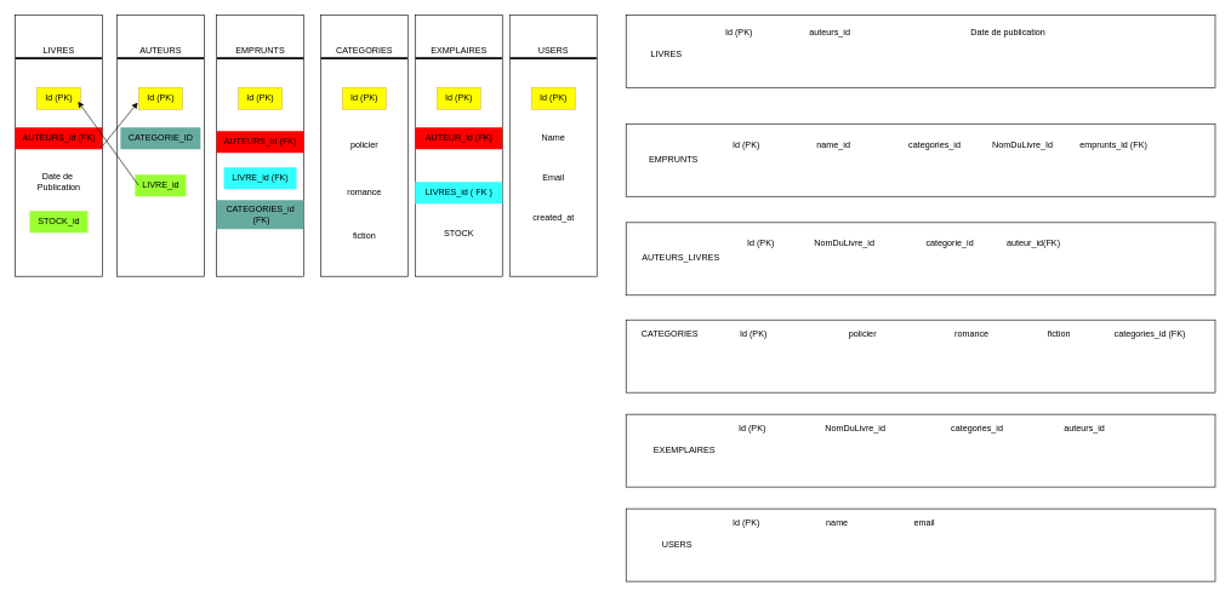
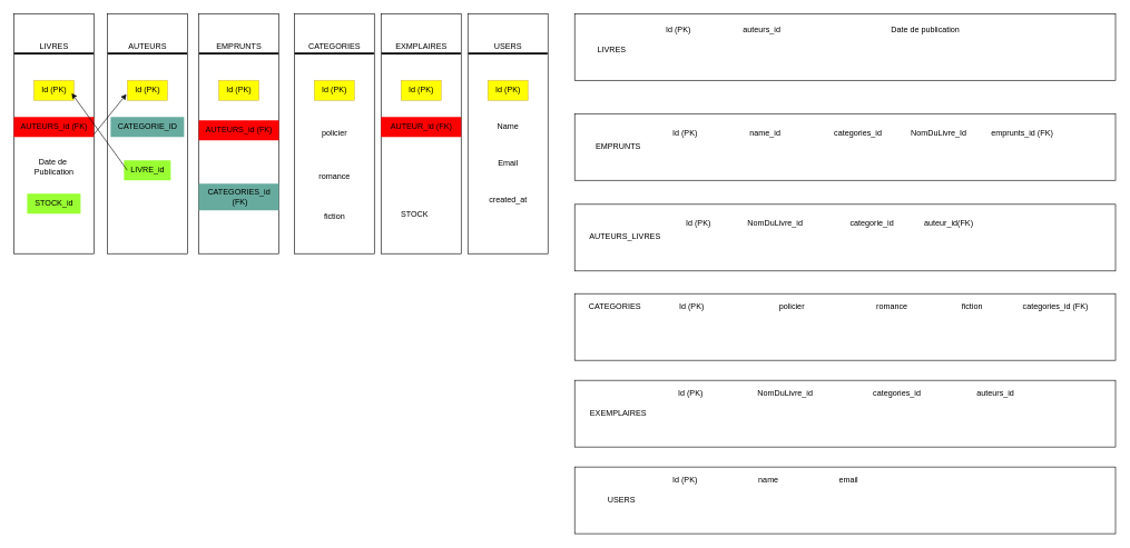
  <mxCell id="0" />
  <mxCell id="1" parent="0" />
  <mxCell id="2" value="" style="rounded=0;whiteSpace=wrap;html=1;" parent="1" vertex="1"><mxGeometry x="860" y="20" width="810" height="100" as="geometry" /></mxCell>
  <mxCell id="3" value="EMPRUNTS" style="text;html=1;align=center;verticalAlign=middle;resizable=0;points=[];autosize=1;strokeColor=none;fillColor=none;" parent="1" vertex="1"><mxGeometry x="890" y="205" width="90" height="30" as="geometry" /></mxCell>
  <mxCell id="4" value="auteurs_id" style="text;html=1;align=center;verticalAlign=middle;resizable=0;points=[];autosize=1;strokeColor=none;fillColor=none;" parent="1" vertex="1"><mxGeometry x="1100" y="30" width="80" height="30" as="geometry" /></mxCell>
  <mxCell id="5" value="Date de publication" style="text;html=1;align=center;verticalAlign=middle;resizable=0;points=[];autosize=1;strokeColor=none;fillColor=none;" parent="1" vertex="1"><mxGeometry x="1320" y="30" width="130" height="30" as="geometry" /></mxCell>
  <mxCell id="6" value="Id (PK)" style="text;html=1;align=center;verticalAlign=middle;resizable=0;points=[];autosize=1;strokeColor=none;fillColor=none;" parent="1" vertex="1"><mxGeometry x="985" y="30" width="60" height="30" as="geometry" /></mxCell>
  <mxCell id="7" value="LIVRES" style="text;html=1;align=center;verticalAlign=middle;resizable=0;points=[];autosize=1;strokeColor=none;fillColor=none;" parent="1" vertex="1"><mxGeometry x="880" y="60" width="70" height="30" as="geometry" /></mxCell>
  <mxCell id="8" value="" style="rounded=0;whiteSpace=wrap;html=1;" parent="1" vertex="1"><mxGeometry x="860" y="170" width="810" height="100" as="geometry" /></mxCell>
  <mxCell id="9" value="EMPRUNTS" style="text;html=1;align=center;verticalAlign=middle;resizable=0;points=[];autosize=1;strokeColor=none;fillColor=none;" parent="1" vertex="1"><mxGeometry x="880" y="205" width="90" height="30" as="geometry" /></mxCell>
  <mxCell id="10" value="categories_id" style="text;html=1;align=center;verticalAlign=middle;resizable=0;points=[];autosize=1;strokeColor=none;fillColor=none;" parent="1" vertex="1"><mxGeometry x="1239" y="185" width="90" height="30" as="geometry" /></mxCell>
  <mxCell id="11" value="name_id" style="text;html=1;align=center;verticalAlign=middle;resizable=0;points=[];autosize=1;strokeColor=none;fillColor=none;" parent="1" vertex="1"><mxGeometry x="1110" y="185" width="70" height="30" as="geometry" /></mxCell>
  <mxCell id="12" value="Id (PK)" style="text;html=1;align=center;verticalAlign=middle;resizable=0;points=[];autosize=1;strokeColor=none;fillColor=none;" parent="1" vertex="1"><mxGeometry x="995" y="185" width="60" height="30" as="geometry" /></mxCell>
  <mxCell id="13" value="" style="rounded=0;whiteSpace=wrap;html=1;" parent="1" vertex="1"><mxGeometry x="860" y="306" width="810" height="100" as="geometry" /></mxCell>
  <mxCell id="14" value="AUTEURS_LIVRES" style="text;html=1;align=center;verticalAlign=middle;resizable=0;points=[];autosize=1;strokeColor=none;fillColor=none;" parent="1" vertex="1"><mxGeometry y="340" width="130" height="30" as="geometry" x="870" /></mxCell>
  <mxCell id="15" value="Id (PK)" style="text;html=1;align=center;verticalAlign=middle;resizable=0;points=[];autosize=1;strokeColor=none;fillColor=none;" parent="1" vertex="1"><mxGeometry x="1015" y="320" width="60" height="30" as="geometry" /></mxCell>
  <mxCell id="16" value="NomDuLivre_id" style="text;html=1;align=center;verticalAlign=middle;resizable=0;points=[];autosize=1;strokeColor=none;fillColor=none;" parent="1" vertex="1"><mxGeometry x="1105" y="320" width="110" height="30" as="geometry" /></mxCell>
  <mxCell id="17" value="categorie_id" style="text;html=1;align=center;verticalAlign=middle;resizable=0;points=[];autosize=1;strokeColor=none;fillColor=none;" parent="1" vertex="1"><mxGeometry x="1260" y="320" width="90" height="30" as="geometry" /></mxCell>
  <mxCell id="18" value="" style="rounded=0;whiteSpace=wrap;html=1;" parent="1" vertex="1"><mxGeometry x="860" y="440" width="810" height="100" as="geometry" /></mxCell>
  <mxCell id="19" value="CATEGORIES" style="text;html=1;align=center;verticalAlign=middle;resizable=0;points=[];autosize=1;strokeColor=none;fillColor=none;" parent="1" vertex="1"><mxGeometry y="445" width="100" height="30" as="geometry" x="870" /></mxCell>
  <mxCell id="20" value="fiction" style="text;html=1;align=center;verticalAlign=middle;resizable=0;points=[];autosize=1;strokeColor=none;fillColor=none;" parent="1" vertex="1"><mxGeometry x="1430" y="445" width="50" height="30" as="geometry" /></mxCell>
  <mxCell id="21" value="romance" style="text;html=1;align=center;verticalAlign=middle;resizable=0;points=[];autosize=1;strokeColor=none;fillColor=none;" parent="1" vertex="1"><mxGeometry x="1300" y="445" width="70" height="30" as="geometry" /></mxCell>
  <mxCell id="22" value="policier" style="text;html=1;align=center;verticalAlign=middle;resizable=0;points=[];autosize=1;strokeColor=none;fillColor=none;" parent="1" vertex="1"><mxGeometry x="1155" y="445" width="60" height="30" as="geometry" /></mxCell>
  <mxCell id="23" value="Id (PK)" style="text;html=1;align=center;verticalAlign=middle;resizable=0;points=[];autosize=1;strokeColor=none;fillColor=none;" parent="1" vertex="1"><mxGeometry x="1005" y="445" width="60" height="30" as="geometry" /></mxCell>
  <mxCell id="24" value="NomDuLivre_Id" style="text;html=1;align=center;verticalAlign=middle;resizable=0;points=[];autosize=1;strokeColor=none;fillColor=none;" parent="1" vertex="1"><mxGeometry x="1350" y="185" width="110" height="30" as="geometry" /></mxCell>
  <mxCell id="25" value="&lt;span style=&quot;color: rgba(0, 0, 0, 0); font-family: monospace; font-size: 0px; text-align: start; text-wrap-mode: nowrap;&quot;&gt;%3CmxGraphModel%3E%3Croot%3E%3CmxCell%20id%3D%220%22%2F%3E%3CmxCell%20id%3D%221%22%20parent%3D%220%22%2F%3E%3CmxCell%20id%3D%222%22%20value%3D%22CATEGORIES%22%20style%3D%22text%3Bhtml%3D1%3Balign%3Dcenter%3BverticalAlign%3Dmiddle%3Bresizable%3D0%3Bpoints%3D%5B%5D%3Bautosize%3D1%3BstrokeColor%3Dnone%3BfillColor%3Dnone%3B%22%20vertex%3D%221%22%20parent%3D%221%22%3E%3CmxGeometry%20y%3D%22515%22%20width%3D%22100%22%20height%3D%2230%22%20as%3D%22geometry%22%2F%3E%3C%2FmxCell%3E%3C%2Froot%3E%3C%2FmxGraphModel%3E&lt;/span&gt;" style="rounded=0;whiteSpace=wrap;html=1;" parent="1" vertex="1"><mxGeometry x="860" y="570" width="810" height="100" as="geometry" /></mxCell>
- <mxCell id="26" value="EXEMPLAIRES" style="text;html=1;align=center;verticalAlign=middle;resizable=0;points=[];autosize=1;strokeColor=none;fillColor=none;" parent="1" vertex="1"><mxGeometry x="885" y="605" width="110" height="30" as="geometry" /></mxCell>
+ <mxCell id="26" value="EXEMPLAIRES" style="text;html=1;align=center;verticalAlign=middle;resizable=0;points=[];autosize=1;strokeColor=none;fillColor=none;" parent="1" vertex="1"><mxGeometry y="605" width="110" height="30" as="geometry" x="870" /></mxCell>
  <mxCell id="27" value="Id (PK)&amp;nbsp;" style="text;html=1;align=center;verticalAlign=middle;resizable=0;points=[];autosize=1;strokeColor=none;fillColor=none;" parent="1" vertex="1"><mxGeometry x="1005" y="575" width="60" height="30" as="geometry" /></mxCell>
  <mxCell id="28" value="NomDuLivre_id" style="text;html=1;align=center;verticalAlign=middle;resizable=0;points=[];autosize=1;strokeColor=none;fillColor=none;" parent="1" vertex="1"><mxGeometry x="1120" y="575" width="110" height="30" as="geometry" /></mxCell>
  <mxCell id="29" value="categories_id (FK)" style="text;html=1;align=center;verticalAlign=middle;resizable=0;points=[];autosize=1;strokeColor=none;fillColor=none;" parent="1" vertex="1"><mxGeometry x="1520" y="445" width="120" height="30" as="geometry" /></mxCell>
  <mxCell id="30" value="categories_id&amp;nbsp;" style="text;html=1;align=center;verticalAlign=middle;resizable=0;points=[];autosize=1;strokeColor=none;fillColor=none;" parent="1" vertex="1"><mxGeometry x="1294" y="575" width="100" height="30" as="geometry" /></mxCell>
  <mxCell id="31" value="auteurs_id" style="text;html=1;align=center;verticalAlign=middle;resizable=0;points=[];autosize=1;strokeColor=none;fillColor=none;" parent="1" vertex="1"><mxGeometry x="1450" y="575" width="80" height="30" as="geometry" /></mxCell>
  <mxCell id="32" value="auteur_id(FK)" style="text;html=1;align=center;verticalAlign=middle;resizable=0;points=[];autosize=1;strokeColor=none;fillColor=none;" parent="1" vertex="1"><mxGeometry x="1370" y="320" width="100" height="30" as="geometry" /></mxCell>
  <mxCell id="33" value="emprunts_id (FK)" style="text;html=1;align=center;verticalAlign=middle;resizable=0;points=[];autosize=1;strokeColor=none;fillColor=none;" parent="1" vertex="1"><mxGeometry x="1470" y="185" width="120" height="30" as="geometry" /></mxCell>
  <mxCell id="34" value="&lt;span style=&quot;color: rgba(0, 0, 0, 0); font-family: monospace; font-size: 0px; text-align: start; text-wrap-mode: nowrap;&quot;&gt;%3CmxGraphModel%3E%3Croot%3E%3CmxCell%20id%3D%220%22%2F%3E%3CmxCell%20id%3D%221%22%20parent%3D%220%22%2F%3E%3CmxCell%20id%3D%222%22%20value%3D%22CATEGORIES%22%20style%3D%22text%3Bhtml%3D1%3Balign%3Dcenter%3BverticalAlign%3Dmiddle%3Bresizable%3D0%3Bpoints%3D%5B%5D%3Bautosize%3D1%3BstrokeColor%3Dnone%3BfillColor%3Dnone%3B%22%20vertex%3D%221%22%20parent%3D%221%22%3E%3CmxGeometry%20y%3D%22515%22%20width%3D%22100%22%20height%3D%2230%22%20as%3D%22geometry%22%2F%3E%3C%2FmxCell%3E%3C%2Froot%3E%3C%2FmxGraphModel%3E&lt;/span&gt;" style="rounded=0;whiteSpace=wrap;html=1;" parent="1" vertex="1"><mxGeometry x="860" y="700" width="810" height="100" as="geometry" /></mxCell>
  <mxCell id="35" value="USERS" style="text;html=1;align=center;verticalAlign=middle;resizable=0;points=[];autosize=1;strokeColor=none;fillColor=none;" parent="1" vertex="1"><mxGeometry x="900" y="735" width="60" height="30" as="geometry" /></mxCell>
  <mxCell id="36" value="Id (PK)" style="text;html=1;align=center;verticalAlign=middle;resizable=0;points=[];autosize=1;strokeColor=none;fillColor=none;" parent="1" vertex="1"><mxGeometry x="995" y="705" width="60" height="30" as="geometry" /></mxCell>
  <mxCell id="37" value="name" style="text;html=1;align=center;verticalAlign=middle;resizable=0;points=[];autosize=1;strokeColor=none;fillColor=none;" parent="1" vertex="1"><mxGeometry x="1125" y="705" width="50" height="30" as="geometry" /></mxCell>
  <mxCell id="38" value="email" style="text;html=1;align=center;verticalAlign=middle;resizable=0;points=[];autosize=1;strokeColor=none;fillColor=none;" parent="1" vertex="1"><mxGeometry x="1245" y="705" width="50" height="30" as="geometry" /></mxCell>
  <mxCell id="39" value="" style="rounded=0;whiteSpace=wrap;html=1;" parent="1" vertex="1"><mxGeometry x="20" y="20" width="120" height="360" as="geometry" /></mxCell>
  <mxCell id="40" value="LIVRES" style="text;html=1;align=center;verticalAlign=middle;resizable=0;points=[];autosize=1;strokeColor=none;fillColor=none;" parent="1" vertex="1"><mxGeometry x="45" y="55" width="70" height="30" as="geometry" /></mxCell>
  <mxCell id="41" value="Id (PK)" style="text;html=1;align=center;verticalAlign=middle;resizable=0;points=[];autosize=1;strokeColor=#d6b656;fillColor=#FFFF00;" parent="1" vertex="1"><mxGeometry x="50" y="120" width="60" height="30" as="geometry" /></mxCell>
  <mxCell id="42" value="AUTEURS_id (FK)" style="text;html=1;align=center;verticalAlign=middle;resizable=0;points=[];autosize=1;strokeColor=none;fillColor=#FF0000;" parent="1" vertex="1"><mxGeometry x="20" y="175" width="120" height="30" as="geometry" /></mxCell>
  <mxCell id="43" value="Date de&amp;nbsp;&lt;div&gt;Publication&lt;/div&gt;" style="text;html=1;align=center;verticalAlign=middle;resizable=0;points=[];autosize=1;strokeColor=none;fillColor=none;" parent="1" vertex="1"><mxGeometry x="40" y="230" width="80" height="40" as="geometry" /></mxCell>
  <mxCell id="44" value="" style="endArrow=none;html=1;rounded=0;entryX=0.995;entryY=0.166;entryDx=0;entryDy=0;entryPerimeter=0;exitX=0.005;exitY=0.166;exitDx=0;exitDy=0;exitPerimeter=0;strokeWidth=3;" parent="1" source="39" target="39" edge="1"><mxGeometry width="50" height="50" relative="1" as="geometry"><mxPoint x="20" y="84" as="sourcePoint" /><mxPoint x="142" y="85" as="targetPoint" /></mxGeometry></mxCell>
  <mxCell id="45" value="" style="rounded=0;whiteSpace=wrap;html=1;" parent="1" vertex="1"><mxGeometry x="160" y="20" width="120" height="360" as="geometry" /></mxCell>
  <mxCell id="46" value="Id (PK)" style="text;html=1;align=center;verticalAlign=middle;resizable=0;points=[];autosize=1;strokeColor=#d6b656;fillColor=#FFFF00;" parent="1" vertex="1"><mxGeometry x="190" y="120" width="60" height="30" as="geometry" /></mxCell>
  <mxCell id="47" value="CATEGORIE_ID" style="text;html=1;align=center;verticalAlign=middle;resizable=0;points=[];autosize=1;strokeColor=none;fillColor=#67AB9F;" parent="1" vertex="1"><mxGeometry x="165" y="175" width="110" height="30" as="geometry" /></mxCell>
  <mxCell id="48" value="LIVRE_id" style="text;html=1;align=center;verticalAlign=middle;resizable=0;points=[];autosize=1;strokeColor=none;fillColor=#99FF33;" parent="1" vertex="1"><mxGeometry x="185" y="240" width="70" height="30" as="geometry" /></mxCell>
  <mxCell id="49" value="" style="endArrow=none;html=1;rounded=0;entryX=0.995;entryY=0.166;entryDx=0;entryDy=0;entryPerimeter=0;exitX=0.005;exitY=0.166;exitDx=0;exitDy=0;exitPerimeter=0;strokeWidth=3;" parent="1" source="45" target="45" edge="1"><mxGeometry width="50" height="50" relative="1" as="geometry"><mxPoint x="160" y="84" as="sourcePoint" /><mxPoint x="282" y="85" as="targetPoint" /></mxGeometry></mxCell>
  <mxCell id="50" value="" style="rounded=0;whiteSpace=wrap;html=1;" parent="1" vertex="1"><mxGeometry x="570" y="20" width="120" height="360" as="geometry" /></mxCell>
  <mxCell id="51" value="" style="endArrow=none;html=1;rounded=0;entryX=0.995;entryY=0.166;entryDx=0;entryDy=0;entryPerimeter=0;exitX=0.005;exitY=0.166;exitDx=0;exitDy=0;exitPerimeter=0;strokeWidth=3;" parent="1" source="50" target="50" edge="1"><mxGeometry width="50" height="50" relative="1" as="geometry"><mxPoint x="40" y="104" as="sourcePoint" /><mxPoint x="162" y="105" as="targetPoint" /></mxGeometry></mxCell>
  <mxCell id="52" value="" style="rounded=0;whiteSpace=wrap;html=1;" parent="1" vertex="1"><mxGeometry x="440" y="20" width="120" height="360" as="geometry" /></mxCell>
  <mxCell id="53" value="" style="endArrow=none;html=1;rounded=0;entryX=0.995;entryY=0.166;entryDx=0;entryDy=0;entryPerimeter=0;exitX=0.005;exitY=0.166;exitDx=0;exitDy=0;exitPerimeter=0;strokeWidth=3;" parent="1" source="52" target="52" edge="1"><mxGeometry width="50" height="50" relative="1" as="geometry"><mxPoint x="50" y="114" as="sourcePoint" /><mxPoint x="172" y="115" as="targetPoint" /></mxGeometry></mxCell>
  <mxCell id="54" value="" style="rounded=0;whiteSpace=wrap;html=1;" parent="1" vertex="1"><mxGeometry x="297" y="20" width="120" height="360" as="geometry" /></mxCell>
  <mxCell id="55" value="Id (PK)" style="text;html=1;align=center;verticalAlign=middle;resizable=0;points=[];autosize=1;strokeColor=#d6b656;fillColor=#FFFF00;" parent="1" vertex="1"><mxGeometry x="327" y="120" width="60" height="30" as="geometry" /></mxCell>
  <mxCell id="56" value="AUTEURS_id (FK)" style="text;html=1;align=center;verticalAlign=middle;resizable=0;points=[];autosize=1;strokeColor=none;fillColor=#FF0000;" parent="1" vertex="1"><mxGeometry x="297" y="180" width="120" height="30" as="geometry" /></mxCell>
- <mxCell id="57" value="LIVRE_id (FK)" style="text;html=1;align=center;verticalAlign=middle;resizable=0;points=[];autosize=1;strokeColor=none;fillColor=#33FFFF;" parent="1" vertex="1"><mxGeometry x="307" y="230" width="100" height="30" as="geometry" /></mxCell>
  <mxCell id="58" value="CATEGORIES_id&lt;div&gt;&amp;nbsp;(FK)&lt;/div&gt;" style="text;html=1;align=center;verticalAlign=middle;resizable=0;points=[];autosize=1;strokeColor=none;fillColor=#67AB9F;" parent="1" vertex="1"><mxGeometry x="297" y="275" width="120" height="40" as="geometry" /></mxCell>
  <mxCell id="59" value="" style="endArrow=none;html=1;rounded=0;entryX=0.995;entryY=0.166;entryDx=0;entryDy=0;entryPerimeter=0;exitX=0.005;exitY=0.166;exitDx=0;exitDy=0;exitPerimeter=0;strokeWidth=3;" parent="1" source="54" target="54" edge="1"><mxGeometry width="50" height="50" relative="1" as="geometry"><mxPoint x="297" y="84" as="sourcePoint" /><mxPoint x="419" y="85" as="targetPoint" /></mxGeometry></mxCell>
  <mxCell id="60" value="AUTEURS" style="text;html=1;align=center;verticalAlign=middle;resizable=0;points=[];autosize=1;strokeColor=none;fillColor=none;" parent="1" vertex="1"><mxGeometry x="180" y="55" width="80" height="30" as="geometry" /></mxCell>
  <mxCell id="61" value="EMPRUNTS" style="text;html=1;align=center;verticalAlign=middle;resizable=0;points=[];autosize=1;strokeColor=none;fillColor=none;" parent="1" vertex="1"><mxGeometry x="312" y="55" width="90" height="30" as="geometry" /></mxCell>
  <mxCell id="62" value="CATEGORIES" style="text;html=1;align=center;verticalAlign=middle;resizable=0;points=[];autosize=1;strokeColor=none;fillColor=none;" parent="1" vertex="1"><mxGeometry x="450" y="55" width="100" height="30" as="geometry" /></mxCell>
  <mxCell id="63" value="EXMPLAIRES" style="text;html=1;align=center;verticalAlign=middle;resizable=0;points=[];autosize=1;strokeColor=none;fillColor=none;" parent="1" vertex="1"><mxGeometry x="580" y="55" width="100" height="30" as="geometry" /></mxCell>
  <mxCell id="64" value="" style="rounded=0;whiteSpace=wrap;html=1;" parent="1" vertex="1"><mxGeometry x="700" y="20" width="120" height="360" as="geometry" /></mxCell>
  <mxCell id="65" value="USERS" style="text;html=1;align=center;verticalAlign=middle;resizable=0;points=[];autosize=1;strokeColor=none;fillColor=none;" parent="1" vertex="1"><mxGeometry x="730" y="55" width="60" height="30" as="geometry" /></mxCell>
  <mxCell id="66" value="Id (PK)" style="text;html=1;align=center;verticalAlign=middle;resizable=0;points=[];autosize=1;strokeColor=#d6b656;fillColor=#FFFF00;" parent="1" vertex="1"><mxGeometry x="470" y="120" width="60" height="30" as="geometry" /></mxCell>
  <mxCell id="67" value="policier" style="text;html=1;align=center;verticalAlign=middle;resizable=0;points=[];autosize=1;strokeColor=none;fillColor=none;" parent="1" vertex="1"><mxGeometry x="470" y="185" width="60" height="30" as="geometry" /></mxCell>
  <mxCell id="68" value="romance" style="text;html=1;align=center;verticalAlign=middle;resizable=0;points=[];autosize=1;strokeColor=none;fillColor=none;" parent="1" vertex="1"><mxGeometry x="465" y="250" width="70" height="30" as="geometry" /></mxCell>
  <mxCell id="69" value="fiction" style="text;html=1;align=center;verticalAlign=middle;resizable=0;points=[];autosize=1;strokeColor=none;fillColor=none;" parent="1" vertex="1"><mxGeometry x="475" y="310" width="50" height="30" as="geometry" /></mxCell>
  <mxCell id="70" value="" style="endArrow=none;html=1;rounded=0;entryX=0.995;entryY=0.166;entryDx=0;entryDy=0;entryPerimeter=0;exitX=0.005;exitY=0.166;exitDx=0;exitDy=0;exitPerimeter=0;strokeWidth=3;" parent="1" source="64" target="64" edge="1"><mxGeometry width="50" height="50" relative="1" as="geometry"><mxPoint x="740" y="84" as="sourcePoint" /><mxPoint x="862" y="85" as="targetPoint" /></mxGeometry></mxCell>
  <mxCell id="71" value="Id (PK)" style="text;html=1;align=center;verticalAlign=middle;resizable=0;points=[];autosize=1;strokeColor=#d6b656;fillColor=#FFFF00;" parent="1" vertex="1"><mxGeometry x="600" y="120" width="60" height="30" as="geometry" /></mxCell>
  <mxCell id="72" value="AUTEUR_id (FK)" style="text;html=1;align=center;verticalAlign=middle;resizable=0;points=[];autosize=1;strokeColor=none;fillColor=#FF0000;" parent="1" vertex="1"><mxGeometry x="570" y="175" width="120" height="30" as="geometry" /></mxCell>
- <mxCell id="73" value="LIVRES_id ( FK )" style="text;html=1;align=center;verticalAlign=middle;resizable=0;points=[];autosize=1;strokeColor=none;fillColor=#33FFFF;" parent="1" vertex="1"><mxGeometry x="570" y="250" width="120" height="30" as="geometry" /></mxCell>
  <mxCell id="74" value="Id (PK)" style="text;html=1;align=center;verticalAlign=middle;resizable=0;points=[];autosize=1;strokeColor=#d6b656;fillColor=#FFFF00;" parent="1" vertex="1"><mxGeometry x="730" y="120" width="60" height="30" as="geometry" /></mxCell>
  <mxCell id="75" value="Name" style="text;html=1;align=center;verticalAlign=middle;resizable=0;points=[];autosize=1;strokeColor=none;fillColor=none;" parent="1" vertex="1"><mxGeometry x="730" y="175" width="60" height="30" as="geometry" /></mxCell>
  <mxCell id="76" value="Email" style="text;html=1;align=center;verticalAlign=middle;resizable=0;points=[];autosize=1;strokeColor=none;fillColor=none;" parent="1" vertex="1"><mxGeometry x="735" y="230" width="50" height="30" as="geometry" /></mxCell>
  <mxCell id="77" value="created_at" style="text;html=1;align=center;verticalAlign=middle;resizable=0;points=[];autosize=1;strokeColor=none;fillColor=none;" parent="1" vertex="1"><mxGeometry x="720" y="285" width="80" height="30" as="geometry" /></mxCell>
  <mxCell id="78" value="" style="endArrow=classic;html=1;rounded=0;entryX=0.944;entryY=0.644;entryDx=0;entryDy=0;entryPerimeter=0;" parent="1" target="41" edge="1"><mxGeometry width="50" height="50" relative="1" as="geometry"><mxPoint x="190" y="255" as="sourcePoint" /><mxPoint x="240" y="205" as="targetPoint" /><Array as="points" /></mxGeometry></mxCell>
  <mxCell id="79" value="" style="endArrow=classic;html=1;rounded=0;entryX=-0.022;entryY=0.689;entryDx=0;entryDy=0;entryPerimeter=0;" parent="1" target="46" edge="1"><mxGeometry width="50" height="50" relative="1" as="geometry"><mxPoint x="140" y="201" as="sourcePoint" /><mxPoint x="57" y="85" as="targetPoint" /><Array as="points" /></mxGeometry></mxCell>
  <mxCell id="80" value="STOCK_id" style="text;html=1;align=center;verticalAlign=middle;resizable=0;points=[];autosize=1;strokeColor=none;fillColor=#99FF33;" parent="1" vertex="1"><mxGeometry x="40" y="290" width="80" height="30" as="geometry" /></mxCell>
- <mxCell id="81" value="STOCK" style="text;html=1;align=center;verticalAlign=middle;resizable=0;points=[];autosize=1;strokeColor=none;fillColor=none;" parent="1" vertex="1"><mxGeometry x="600" y="306" width="60" height="30" as="geometry" /></mxCell>
+ <mxCell id="81" value="STOCK" style="text;html=1;align=center;verticalAlign=middle;resizable=0;points=[];autosize=1;strokeColor=none;fillColor=none;" parent="1" vertex="1"><mxGeometry x="590" y="306" width="60" height="30" as="geometry" /></mxCell>
